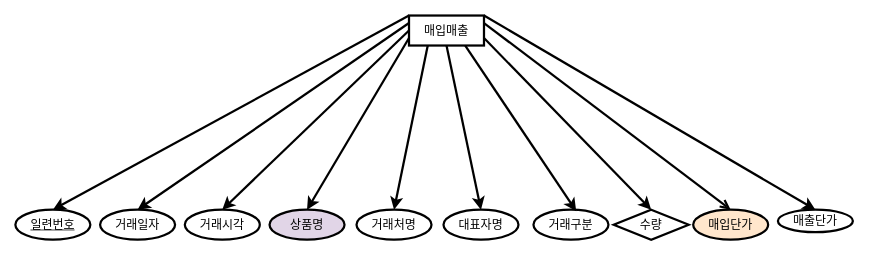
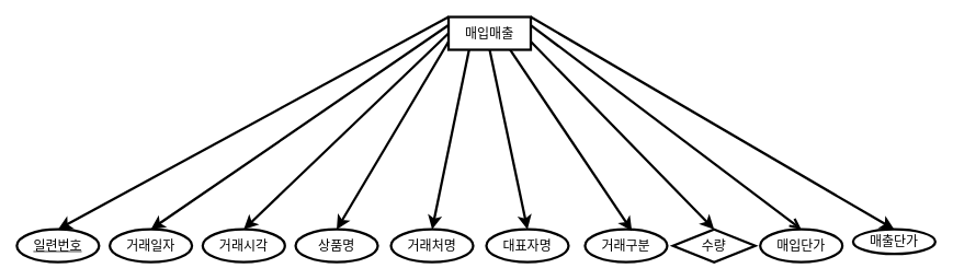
  <mxCell id="0" />
  <mxCell id="1" parent="0" />
  <mxCell id="2" style="edgeStyle=none;curved=1;rounded=0;orthogonalLoop=1;jettySize=auto;html=1;exitX=0;exitY=0;exitDx=0;exitDy=0;entryX=0.5;entryY=0;entryDx=0;entryDy=0;fontSize=12;startSize=8;endSize=8;strokeWidth=3;strokeColor=#000000;" parent="1" source="11" target="12" edge="1"><mxGeometry relative="1" as="geometry" /></mxCell>
  <mxCell id="3" style="edgeStyle=none;curved=1;rounded=0;orthogonalLoop=1;jettySize=auto;html=1;exitX=0;exitY=0.25;exitDx=0;exitDy=0;entryX=0.5;entryY=0;entryDx=0;entryDy=0;fontSize=12;startSize=8;endSize=8;strokeWidth=3;strokeColor=#000000;" parent="1" source="11" target="13" edge="1"><mxGeometry relative="1" as="geometry" /></mxCell>
  <mxCell id="4" style="edgeStyle=none;curved=1;rounded=0;orthogonalLoop=1;jettySize=auto;html=1;exitX=0;exitY=0.5;exitDx=0;exitDy=0;entryX=0.5;entryY=0;entryDx=0;entryDy=0;fontSize=12;startSize=8;endSize=8;strokeWidth=3;strokeColor=#000000;" parent="1" source="11" target="14" edge="1"><mxGeometry relative="1" as="geometry" /></mxCell>
  <mxCell id="5" style="edgeStyle=none;curved=1;rounded=0;orthogonalLoop=1;jettySize=auto;html=1;exitX=0;exitY=0.75;exitDx=0;exitDy=0;entryX=0.5;entryY=0;entryDx=0;entryDy=0;fontSize=12;startSize=8;endSize=8;strokeWidth=3;strokeColor=#000000;" parent="1" source="11" target="15" edge="1"><mxGeometry relative="1" as="geometry" /></mxCell>
  <mxCell id="6" style="edgeStyle=none;curved=1;rounded=0;orthogonalLoop=1;jettySize=auto;html=1;exitX=0.25;exitY=1;exitDx=0;exitDy=0;entryX=0.5;entryY=0;entryDx=0;entryDy=0;fontSize=12;startSize=8;endSize=8;strokeWidth=3;strokeColor=#000000;" parent="1" source="11" target="16" edge="1"><mxGeometry relative="1" as="geometry" /></mxCell>
  <mxCell id="7" style="edgeStyle=none;curved=1;rounded=0;orthogonalLoop=1;jettySize=auto;html=1;exitX=0.5;exitY=1;exitDx=0;exitDy=0;entryX=0.5;entryY=0;entryDx=0;entryDy=0;fontSize=12;startSize=8;endSize=8;strokeWidth=3;strokeColor=#000000;" parent="1" source="11" target="17" edge="1"><mxGeometry relative="1" as="geometry" /></mxCell>
  <mxCell id="8" style="edgeStyle=none;curved=1;rounded=0;orthogonalLoop=1;jettySize=auto;html=1;exitX=1;exitY=0.75;exitDx=0;exitDy=0;entryX=0.5;entryY=0;entryDx=0;entryDy=0;fontSize=12;startSize=8;endSize=8;strokeWidth=3;strokeColor=#000000;" parent="1" source="11" target="19" edge="1"><mxGeometry relative="1" as="geometry" /></mxCell>
  <mxCell id="9" style="edgeStyle=none;curved=1;rounded=0;orthogonalLoop=1;jettySize=auto;html=1;exitX=1;exitY=0.25;exitDx=0;exitDy=0;entryX=0.5;entryY=0;entryDx=0;entryDy=0;fontSize=12;startSize=8;endSize=8;strokeWidth=3;strokeColor=#000000;endArrow=open;" parent="1" source="11" target="20" edge="1"><mxGeometry relative="1" as="geometry" /></mxCell>
  <mxCell id="10" style="edgeStyle=none;curved=1;rounded=0;orthogonalLoop=1;jettySize=auto;html=1;exitX=1;exitY=0;exitDx=0;exitDy=0;entryX=0.5;entryY=0;entryDx=0;entryDy=0;fontSize=12;startSize=8;endSize=8;strokeWidth=3;strokeColor=#000000;" parent="1" source="11" target="21" edge="1"><mxGeometry relative="1" as="geometry" /></mxCell>
  <mxCell id="11" value="매입매출" style="whiteSpace=wrap;html=1;align=center;fontSize=16;strokeWidth=3;strokeColor=#000000;" parent="1" vertex="1"><mxGeometry x="545" y="20" width="100" height="40" as="geometry" /></mxCell>
  <mxCell id="12" value="일련번호" style="ellipse;whiteSpace=wrap;html=1;align=center;fontStyle=4;fontSize=16;strokeWidth=3;strokeColor=#000000;" parent="1" vertex="1"><mxGeometry x="20" y="279" width="100" height="40" as="geometry" /></mxCell>
  <mxCell id="13" value="거래일자" style="ellipse;whiteSpace=wrap;html=1;align=center;fontSize=16;strokeWidth=3;strokeColor=#000000;" parent="1" vertex="1"><mxGeometry x="133" y="279" width="100" height="40" as="geometry" /></mxCell>
  <mxCell id="14" value="거래시각" style="ellipse;whiteSpace=wrap;html=1;align=center;fontSize=16;strokeWidth=3;strokeColor=#000000;" parent="1" vertex="1"><mxGeometry x="246" y="279" width="100" height="40" as="geometry" /></mxCell>
- <mxCell id="15" value="상품명" style="ellipse;whiteSpace=wrap;html=1;align=center;fontSize=16;strokeWidth=3;strokeColor=#000000;fillColor=#e1d5e7;" parent="1" vertex="1"><mxGeometry x="359" y="279" width="100" height="40" as="geometry" /></mxCell>
+ <mxCell id="15" value="상품명" style="ellipse;whiteSpace=wrap;html=1;align=center;fontSize=16;strokeWidth=3;strokeColor=#000000;" parent="1" vertex="1"><mxGeometry x="359" y="279" width="100" height="40" as="geometry" /></mxCell>
  <mxCell id="16" value="거래처명" style="ellipse;whiteSpace=wrap;html=1;align=center;fontSize=16;strokeWidth=3;strokeColor=#000000;" parent="1" vertex="1"><mxGeometry x="475" y="279" width="100" height="40" as="geometry" /></mxCell>
  <mxCell id="17" value="대표자명" style="ellipse;whiteSpace=wrap;html=1;align=center;fontSize=16;strokeWidth=3;strokeColor=#000000;" parent="1" vertex="1"><mxGeometry x="591" y="279" width="100" height="40" as="geometry" /></mxCell>
  <mxCell id="18" value="거래구분" style="ellipse;whiteSpace=wrap;html=1;align=center;fontSize=16;strokeWidth=3;strokeColor=#000000;" parent="1" vertex="1"><mxGeometry x="711" y="279" width="100" height="40" as="geometry" /></mxCell>
  <mxCell id="19" value="수량" style="rhombus;whiteSpace=wrap;html=1;align=center;fontSize=16;strokeWidth=3;strokeColor=#000000;" parent="1" vertex="1"><mxGeometry x="818" y="279" width="100" height="40" as="geometry" /></mxCell>
- <mxCell id="20" value="매입단가" style="ellipse;whiteSpace=wrap;html=1;align=center;fontSize=16;strokeWidth=3;strokeColor=#000000;fillColor=#ffe6cc;" parent="1" vertex="1"><mxGeometry x="924" y="279" width="100" height="40" as="geometry" /></mxCell>
+ <mxCell id="20" value="매입단가" style="ellipse;whiteSpace=wrap;html=1;align=center;fontSize=16;strokeWidth=3;strokeColor=#000000;" parent="1" vertex="1"><mxGeometry x="924" y="279" width="100" height="40" as="geometry" /></mxCell>
  <mxCell id="21" value="매출단가" style="ellipse;whiteSpace=wrap;html=1;align=center;fontSize=16;strokeWidth=3;strokeColor=#000000;" parent="1" vertex="1"><mxGeometry x="1037" y="279" width="100" height="30" as="geometry" /></mxCell>
  <mxCell id="22" style="edgeStyle=none;curved=1;rounded=0;orthogonalLoop=1;jettySize=auto;html=1;exitX=0.75;exitY=1;exitDx=0;exitDy=0;entryX=0.57;entryY=0.05;entryDx=0;entryDy=0;entryPerimeter=0;fontSize=12;startSize=8;endSize=8;strokeWidth=3;strokeColor=#000000;" parent="1" source="11" target="18" edge="1"><mxGeometry relative="1" as="geometry" /></mxCell>
